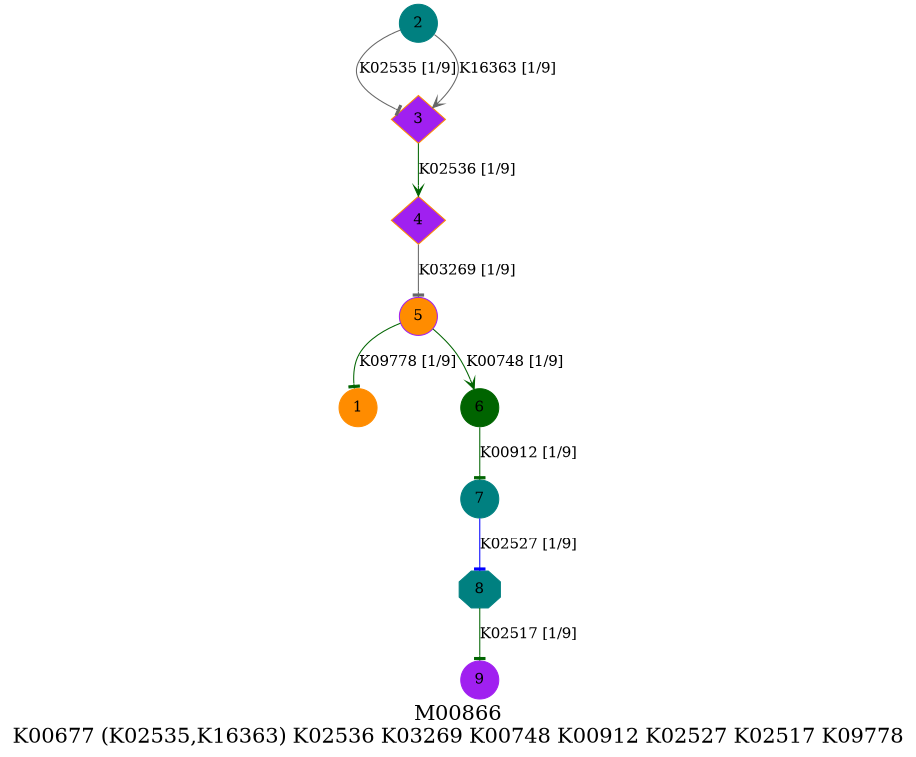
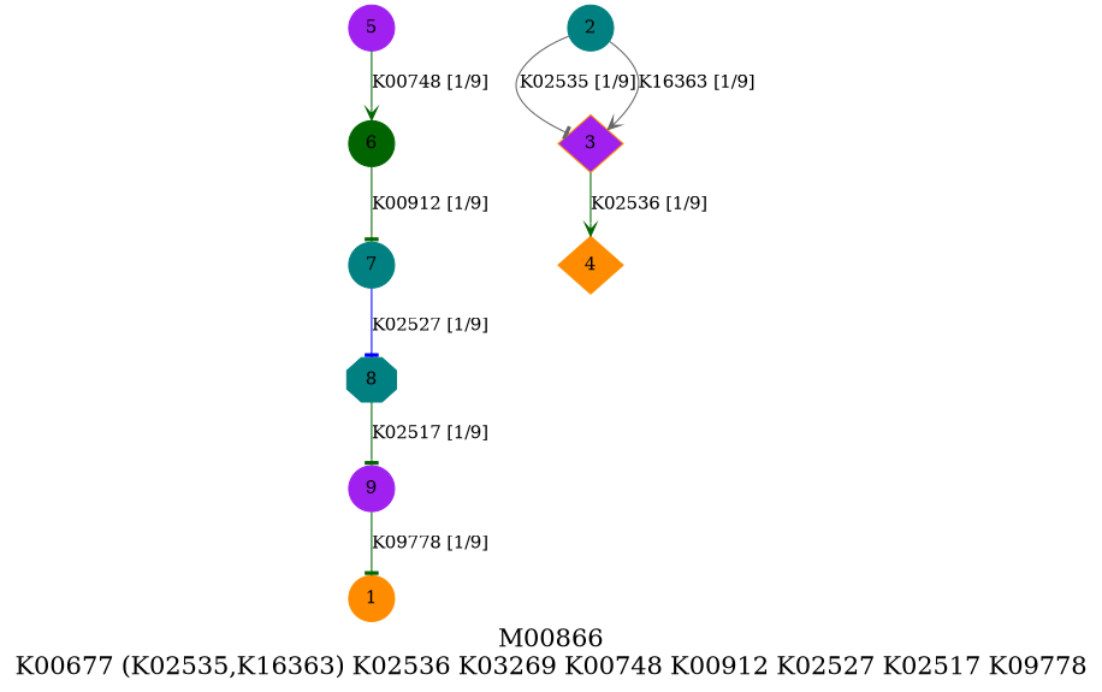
  digraph {
    fontsize=20
    label="M00866\nK00677 (K02535,K16363) K02536 K03269 K00748 K00912 K02527 K02517 K09778"
    node [color=darkorange shape=circle style=filled]
    edge [arrowhead=tee color=darkgreen]
    1 [height=.3 width=.3]
    2 [color=teal height=.3 width=.3]
    3 [fillcolor=purple height=.3 shape=diamond width=.3]
-   4 [height=.3 shape=diamond width=.3 fillcolor=purple]
-   5 [color=purple height=.3 width=.3 fillcolor=darkorange]
+   4 [height=.3 shape=diamond width=.3]
+   5 [color=purple height=.3 width=.3]
    6 [color=darkgreen height=.3 width=.3]
    7 [color=teal height=.3 width=.3]
    8 [color=teal height=.3 shape=octagon width=.3]
    9 [color=purple height=.3 width=.3]
    subgraph sub_1 {
      1
      2
      3
      4
      5
      6
      7
      8
      9
    }
    2 -> 3 [color=gray40 label="K02535 [1/9]"]
    2 -> 3 [arrowhead=vee color=gray40 label="K16363 [1/9]"]
    3 -> 4 [arrowhead=vee label="K02536 [1/9]"]
-   4 -> 5 [color=gray40 label="K03269 [1/9]"]
    5 -> 6 [arrowhead=vee label="K00748 [1/9]"]
    6 -> 7 [label="K00912 [1/9]"]
    7 -> 8 [color=blue label="K02527 [1/9]"]
    8 -> 9 [label="K02517 [1/9]"]
-   5 -> 1 [label="K09778 [1/9]"]
+   9 -> 1 [label="K09778 [1/9]"]
  }
